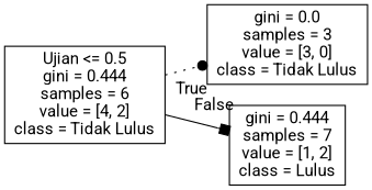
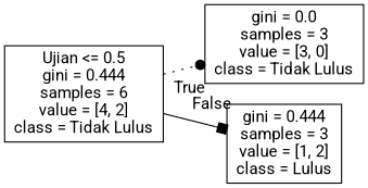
  digraph {
    rankdir=LR
    fontname=Roboto
    node [shape=box fontname=Roboto]
    edge [labeldistance=2.5 fontname=Roboto]
    n1 [label="Ujian <= 0.5\ngini = 0.444\nsamples = 6\nvalue = [4, 2]\nclass = Tidak Lulus"]
    n2 [label="gini = 0.0\nsamples = 3\nvalue = [3, 0]\nclass = Tidak Lulus"]
-   n3 [label="gini = 0.444\nsamples = 7\nvalue = [1, 2]\nclass = Lulus"]
+   n3 [label="gini = 0.444\nsamples = 3\nvalue = [1, 2]\nclass = Lulus"]
    n1 -> n2 [headlabel=True labelangle=45 style=dotted arrowhead=dot]
    n1 -> n3 [headlabel=False labelangle=-45 style=solid arrowhead=box]
  }
